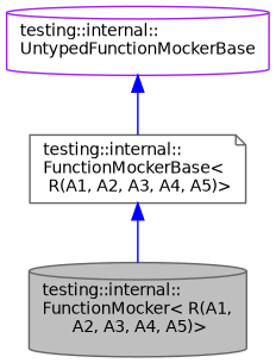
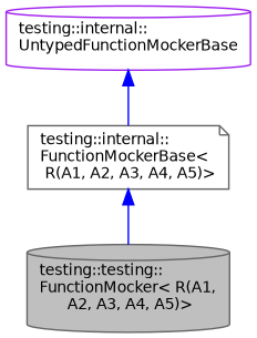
  digraph {
    node [color=gray40 fillcolor=white fontname=Helvetica fontsize=10 shape=cylinder style=filled]
    edge [color=blue dir=back fontname=Helvetica fontsize=10 labelfontname=Helvetica labelfontsize=10 style=solid]
-   n1 [fillcolor=grey75 fontcolor=black height=0.2 label="testing::internal::\lFunctionMocker\< R(A1,\l A2, A3, A4, A5)\>" width=0.4]
+   n1 [fillcolor=grey75 fontcolor=black height=0.2 label="testing::testing::\lFunctionMocker\< R(A1,\l A2, A3, A4, A5)\>" width=0.4]
    n2 [height=0.2 label="testing::internal::\lFunctionMockerBase\<\l R(A1, A2, A3, A4, A5)\>" shape=note width=0.4]
    n3 [color=purple height=0.2 label="testing::internal::\lUntypedFunctionMockerBase" width=0.4]
    n2 -> n1
    n3 -> n2
  }
